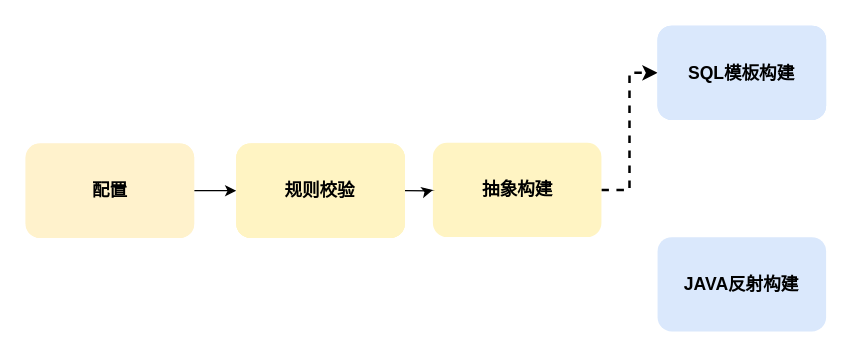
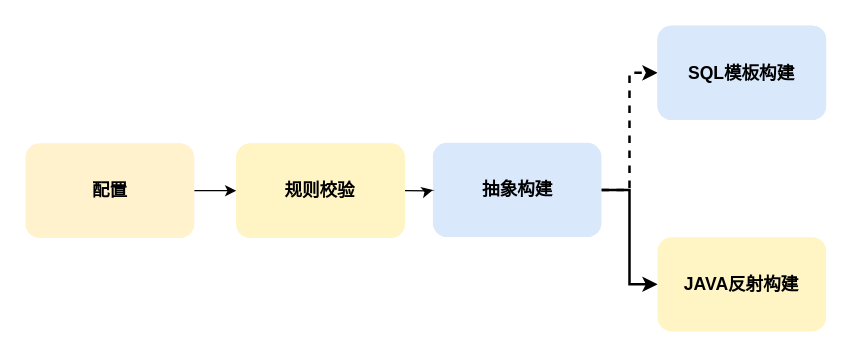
  <mxCell id="0" />
  <mxCell id="1" parent="0" />
  <mxCell id="2" value="" style="group" vertex="1" connectable="0" parent="1"><mxGeometry x="20" y="20" width="640" height="244.5" as="geometry" /></mxCell>
  <mxCell id="3" value="&lt;h3&gt;SQL模板构建&lt;/h3&gt;" style="rounded=1;whiteSpace=wrap;html=1;strokeColor=none;fillColor=#dae8fc;" vertex="1" parent="2"><mxGeometry x="505.263" width="134.737" height="75.424" as="geometry" /></mxCell>
- <mxCell id="4" value="&lt;h3&gt;JAVA反射构建&lt;/h3&gt;" style="rounded=1;whiteSpace=wrap;html=1;strokeColor=none;fillColor=#dae8fc;" vertex="1" parent="2"><mxGeometry x="505.263" y="169.076" width="134.737" height="75.424" as="geometry" /></mxCell>
+ <mxCell id="4" value="&lt;h3&gt;JAVA反射构建&lt;/h3&gt;" style="rounded=1;whiteSpace=wrap;html=1;strokeColor=none;fillColor=#FFF4C3;" vertex="1" parent="2"><mxGeometry x="505.263" y="169.076" width="134.737" height="75.424" as="geometry" /></mxCell>
  <mxCell id="5" value="规则校验" style="rounded=1;whiteSpace=wrap;html=1;strokeColor=none;fillColor=#FFF4C3;" vertex="1" parent="2"><mxGeometry x="168.421" y="94.28" width="134.737" height="75.424" as="geometry" /></mxCell>
  <mxCell id="6" style="edgeStyle=orthogonalEdgeStyle;rounded=0;orthogonalLoop=1;jettySize=auto;html=1;exitX=1;exitY=0.5;exitDx=0;exitDy=0;entryX=0;entryY=0.5;entryDx=0;entryDy=0;dashed=1;strokeWidth=2;" edge="1" parent="2" source="8" target="3"><mxGeometry relative="1" as="geometry" /></mxCell>
- <mxCell id="8" value="&lt;h3&gt;抽象构建&lt;/h3&gt;" style="rounded=1;whiteSpace=wrap;html=1;strokeColor=none;fillColor=#FFF4C3;" vertex="1" parent="2"><mxGeometry x="325.614" y="93.652" width="134.737" height="75.424" as="geometry" /></mxCell>
+ <mxCell id="7" style="edgeStyle=orthogonalEdgeStyle;rounded=0;orthogonalLoop=1;jettySize=auto;html=1;exitX=1;exitY=0.5;exitDx=0;exitDy=0;strokeWidth=2;" edge="1" parent="2" source="8" target="4"><mxGeometry relative="1" as="geometry" /></mxCell>
+ <mxCell id="8" value="&lt;h3&gt;抽象构建&lt;/h3&gt;" style="rounded=1;whiteSpace=wrap;html=1;strokeColor=none;fillColor=#dae8fc;" vertex="1" parent="2"><mxGeometry x="325.614" y="93.652" width="134.737" height="75.424" as="geometry" /></mxCell>
  <mxCell id="9" style="edgeStyle=orthogonalEdgeStyle;rounded=0;orthogonalLoop=1;jettySize=auto;html=1;exitX=1;exitY=0.5;exitDx=0;exitDy=0;" edge="1" parent="2" source="5" target="8"><mxGeometry relative="1" as="geometry" /></mxCell>
  <mxCell id="10" style="edgeStyle=orthogonalEdgeStyle;rounded=0;orthogonalLoop=1;jettySize=auto;html=1;exitX=1;exitY=0.5;exitDx=0;exitDy=0;entryX=0;entryY=0.5;entryDx=0;entryDy=0;" edge="1" parent="2" source="11" target="5"><mxGeometry relative="1" as="geometry" /></mxCell>
  <mxCell id="11" value="&lt;h3&gt;配置&lt;/h3&gt;" style="rounded=1;whiteSpace=wrap;html=1;strokeColor=none;fillColor=#fff2cc;" vertex="1" parent="2"><mxGeometry y="94.28" width="134.737" height="75.424" as="geometry" /></mxCell>
  <mxCell id="12" value="规则校验" style="rounded=1;whiteSpace=wrap;html=1;strokeColor=none;fillColor=#FFF4C3;" vertex="1" parent="2"><mxGeometry x="168.421" y="94.28" width="134.737" height="75.424" as="geometry" /></mxCell>
  <mxCell id="13" value="&lt;h3&gt;规则校验&lt;/h3&gt;" style="rounded=1;whiteSpace=wrap;html=1;strokeColor=none;fillColor=#FFF4C3;" vertex="1" parent="2"><mxGeometry x="168.421" y="94.28" width="134.737" height="75.424" as="geometry" /></mxCell>
  <mxCell id="14" value="&lt;h3&gt;配置&lt;/h3&gt;" style="rounded=1;whiteSpace=wrap;html=1;strokeColor=none;fillColor=#fff2cc;" vertex="1" parent="2"><mxGeometry y="94.28" width="134.737" height="75.424" as="geometry" /></mxCell>
  <mxCell id="15" value="&lt;h3&gt;SQL模板构建&lt;/h3&gt;" style="rounded=1;whiteSpace=wrap;html=1;strokeColor=none;fillColor=#dae8fc;" vertex="1" parent="2"><mxGeometry x="505.263" width="134.737" height="75.424" as="geometry" /></mxCell>
  <mxCell id="16" value="&lt;h3&gt;SQL模板构建&lt;/h3&gt;" style="rounded=1;whiteSpace=wrap;html=1;strokeColor=none;fillColor=#dae8fc;" vertex="1" parent="2"><mxGeometry x="505.263" width="134.737" height="75.424" as="geometry" /></mxCell>
